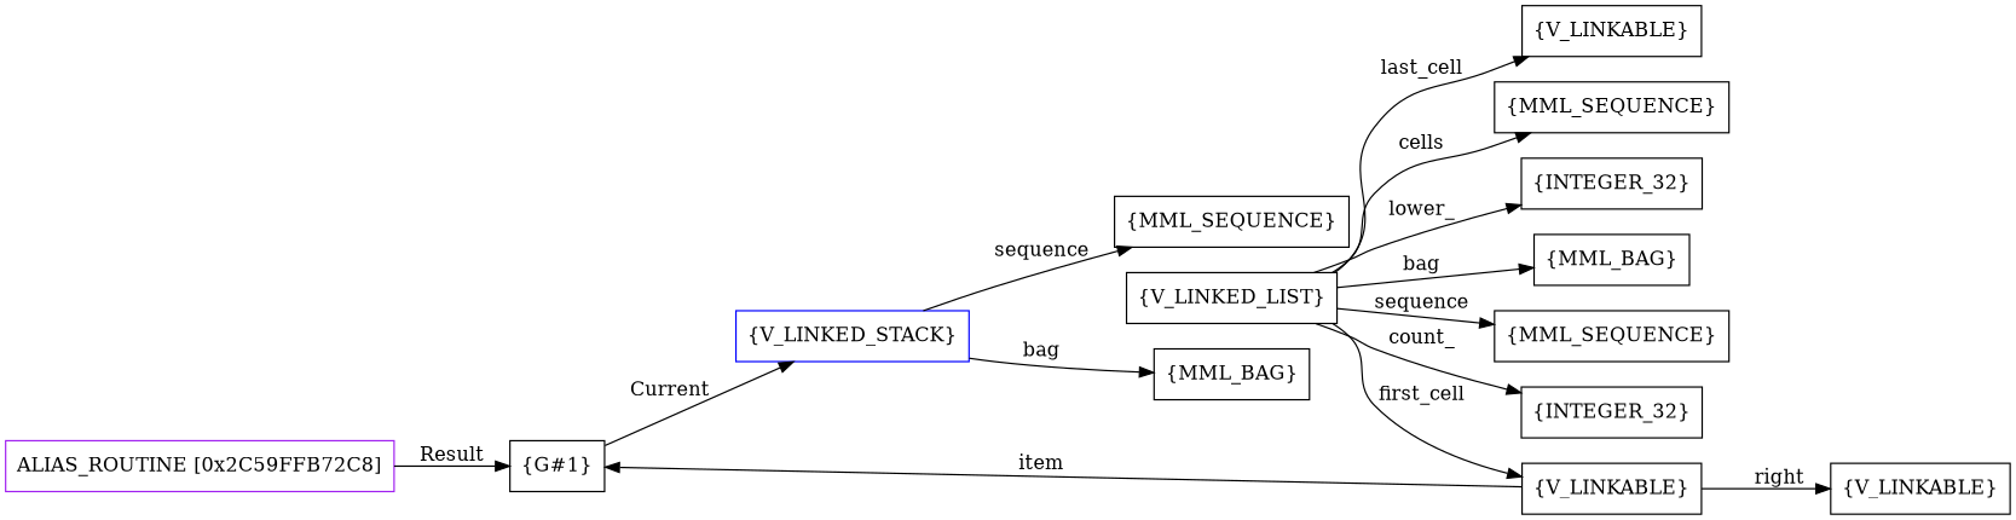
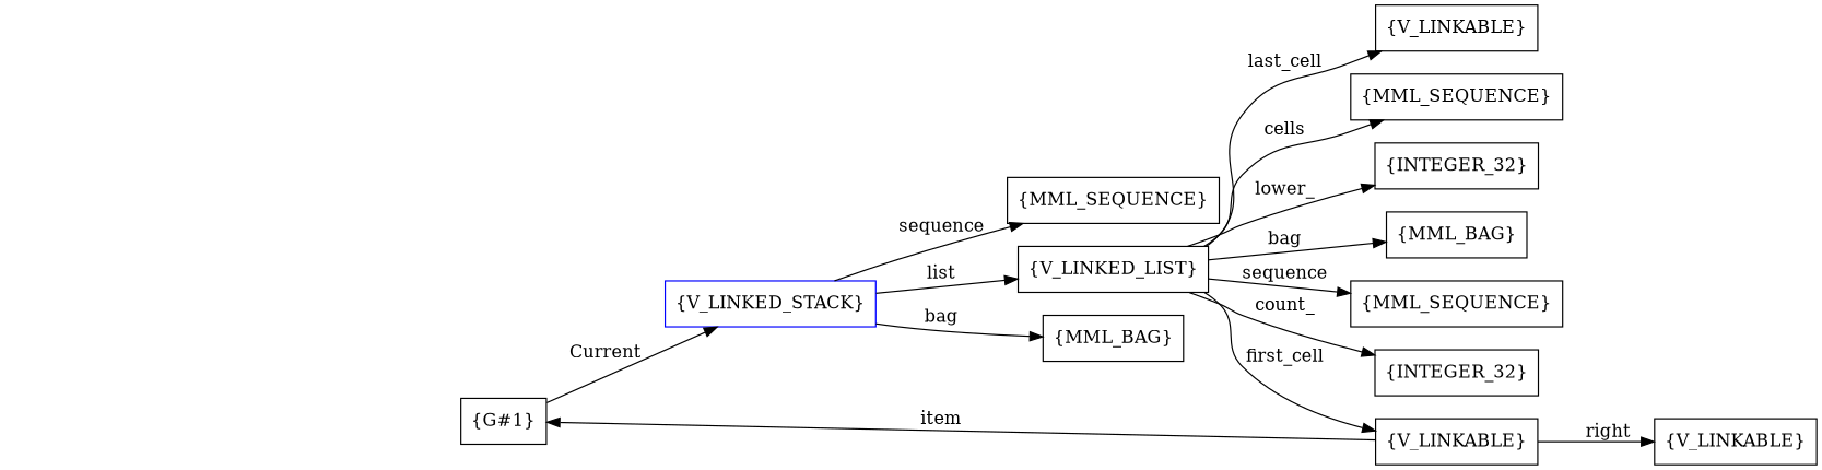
  digraph {
    rankdir=LR
    node [shape=box]
-   n1 [color=purple label=<ALIAS_ROUTINE [0x2C59FFB72C8]>]
    n2 [label=<{G#1}>]
    n3 [color=blue label=<{V_LINKED_STACK}>]
    n4 [label=<{MML_BAG}>]
    n5 [label=<{MML_SEQUENCE}>]
    n6 [label=<{V_LINKED_LIST}>]
    n7 [label=<{INTEGER_32}>]
    n8 [label=<{MML_BAG}>]
    n9 [label=<{MML_SEQUENCE}>]
    n10 [label=<{INTEGER_32}>]
    n11 [label=<{V_LINKABLE}>]
    n12 [label=<{V_LINKABLE}>]
    n13 [label=<{MML_SEQUENCE}>]
    n14 [label=<{V_LINKABLE}>]
-   n1 -> n2 [label=<Result>]
    n2 -> n3 [label=<Current>]
    n3 -> n4 [label=<bag>]
    n3 -> n5 [label=<sequence>]
+   n3 -> n6 [label=<list>]
    n6 -> n7 [label=<lower_>]
    n6 -> n8 [label=<bag>]
    n6 -> n9 [label=<sequence>]
    n6 -> n10 [label=<count_>]
    n6 -> n11 [label=<first_cell>]
    n6 -> n12 [label=<last_cell>]
    n6 -> n13 [label=<cells>]
    n11 -> n2 [label=<item>]
    n11 -> n14 [label=<right>]
  }
